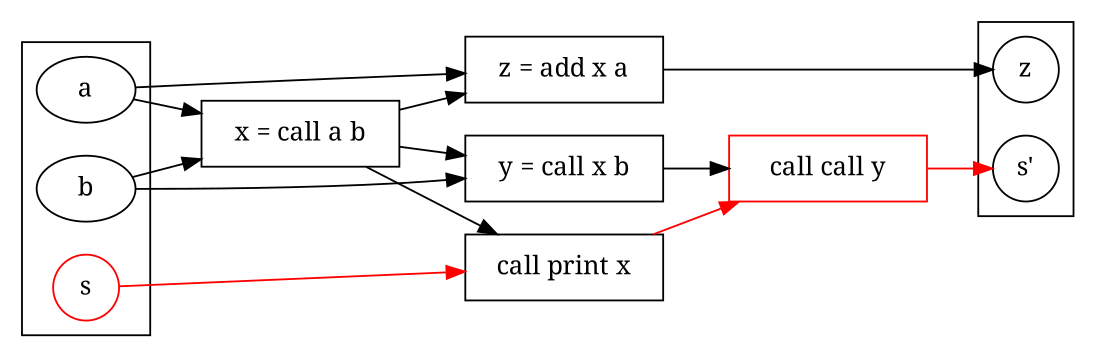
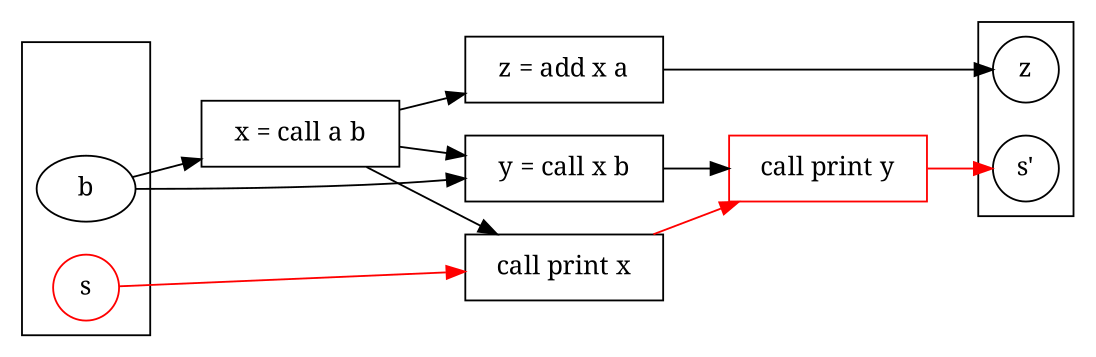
  digraph {
    fontname="Noto Serif"
    rankdir=LR
    node [fontname="Noto Serif" shape=box]
    edge [fontname="Noto Serif"]
    n1 [color=black label="s'" shape=circle]
    z [shape=circle]
    s [color=red shape=circle]
-   a [shape=""]
    b [shape=""]
    n6 [color=black label="call print x" width=1.5]
    n7 [label="x = call a b" width=1.5]
    n8 [label="z = add x a" width=1.5]
    n9 [label="y = call x b" width=1.5]
-   n10 [color=red label="call call y" width=1.5]
+   n10 [color=red label="call print y" width=1.5]
    subgraph cluster_1 {
      n1
      z
    }
    subgraph cluster_2 {
      s
-     a
      b
    }
    s -> n6 [color=red]
-   a -> n7
-   a -> n8
    b -> n7
    b -> n9
    n6 -> n10 [color=red]
    n7 -> n6
    n7 -> n8
    n7 -> n9
    n8 -> z
    n9 -> n10
    n10 -> n1 [color=red]
  }
